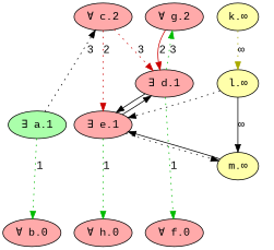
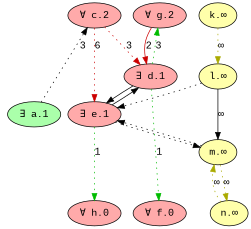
  digraph {
    fontname="Liberation Mono"
    rankdir=TB
    node [fillcolor="#FFAAAA" fontname="Liberation Mono" style=filled]
    edge [color=black dir=forward fontname="Liberation Mono" style=dotted]
-   n1 [label="∀ b.0"]
    n2 [label="∀ f.0"]
    n3 [label="∀ h.0"]
    n4 [label="∀ c.2"]
    n5 [label="∀ g.2"]
    n6 [label="∃ e.1"]
    n7 [label="∃ d.1"]
    n8 [fillcolor="#FFFFAA" label="m.∞"]
+   n9 [fillcolor="#FFFFAA" label="n.∞"]
    n10 [fillcolor="#AAFFAA" label="∃ a.1"]
    n11 [fillcolor="#FFFFAA" label="k.∞"]
    n12 [fillcolor="#FFFFAA" label="l.∞"]
    subgraph sub_1 {
      rank=max
-     n1
      n2
      n3
    }
    subgraph sub_2 {
      rank=min
      n4
      n5
    }
-   n4 -> n6 [color="#CC0000" label=2]
+   n4 -> n6 [color="#CC0000" label=6]
    n4 -> n7 [color="#CC0000" label=3]
    n5 -> n7 [color="#CC0000" label=2 style=solid]
    n6 -> n3 [color="#00BB00" label=1]
    n6 -> n7 [constraint=false style=solid]
    n6 -> n8 [constraint=false]
    n7 -> n2 [color="#00BB00" label=1]
    n7 -> n5 [color="#00BB00" label=3]
    n7 -> n6 [constraint=false style=solid]
-   n8 -> n6 [constraint=false style=solid]
-   n10 -> n1 [color="#00BB00" label=1]
+   n8 -> n6 [constraint=false]
+   n8 -> n9 [color="#AAAA00" label="∞"]
+   n9 -> n8 [color="#AAAA00" label="∞"]
    n10 -> n4 [label=3]
    n11 -> n12 [color="#AAAA00" label="∞"]
    n12 -> n6 [constraint=false]
    n12 -> n8 [label="∞" style=solid]
  }
